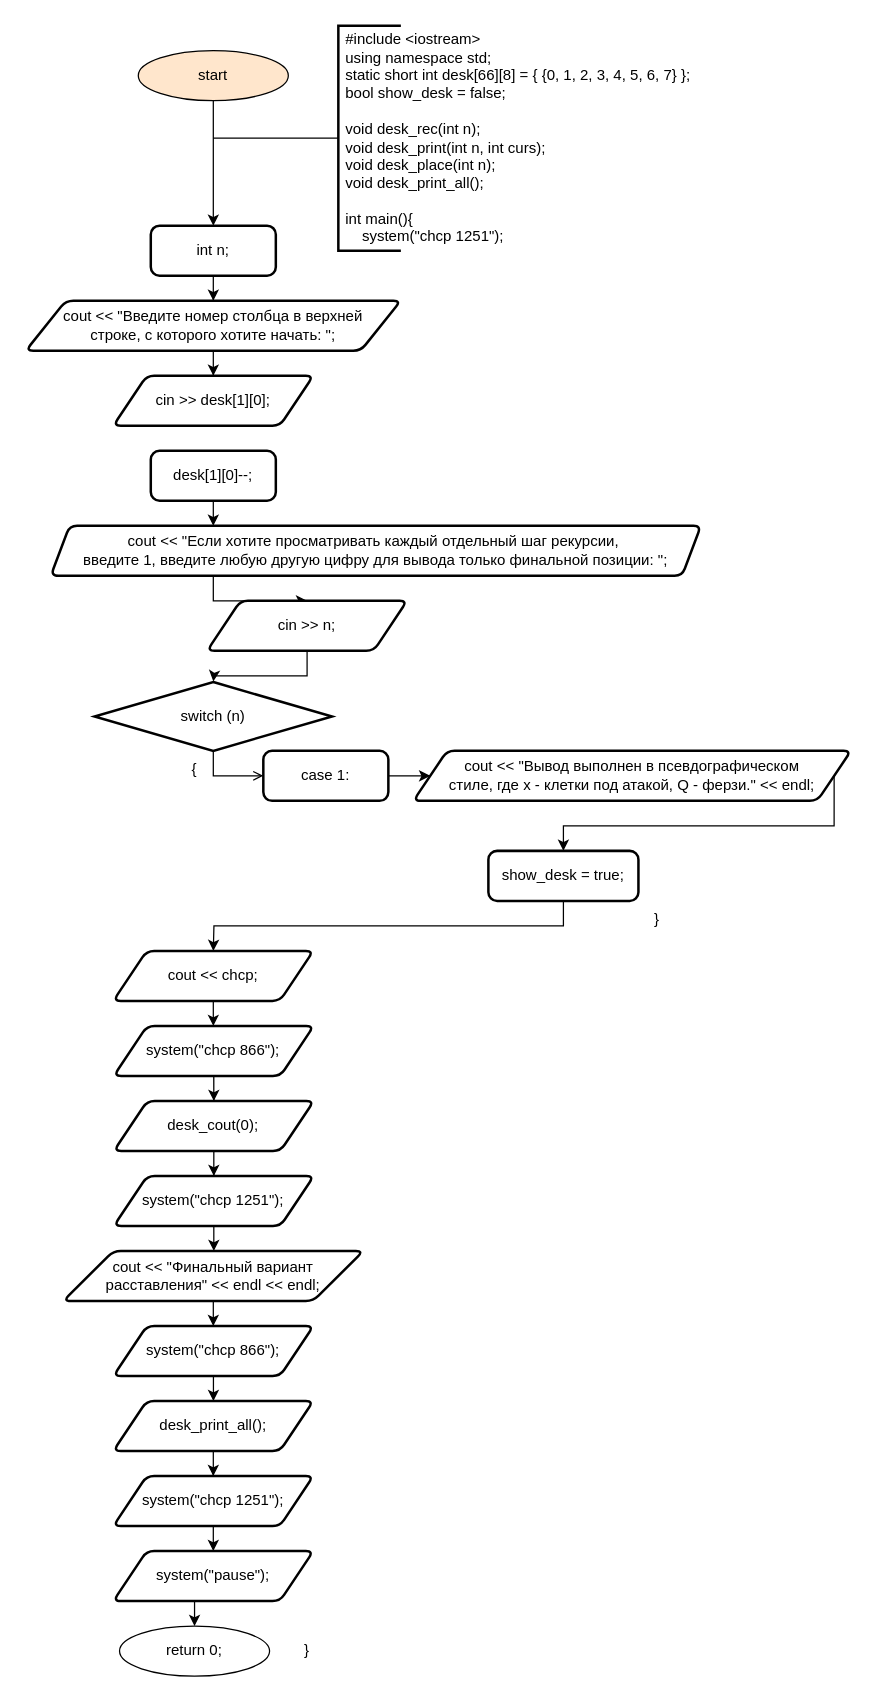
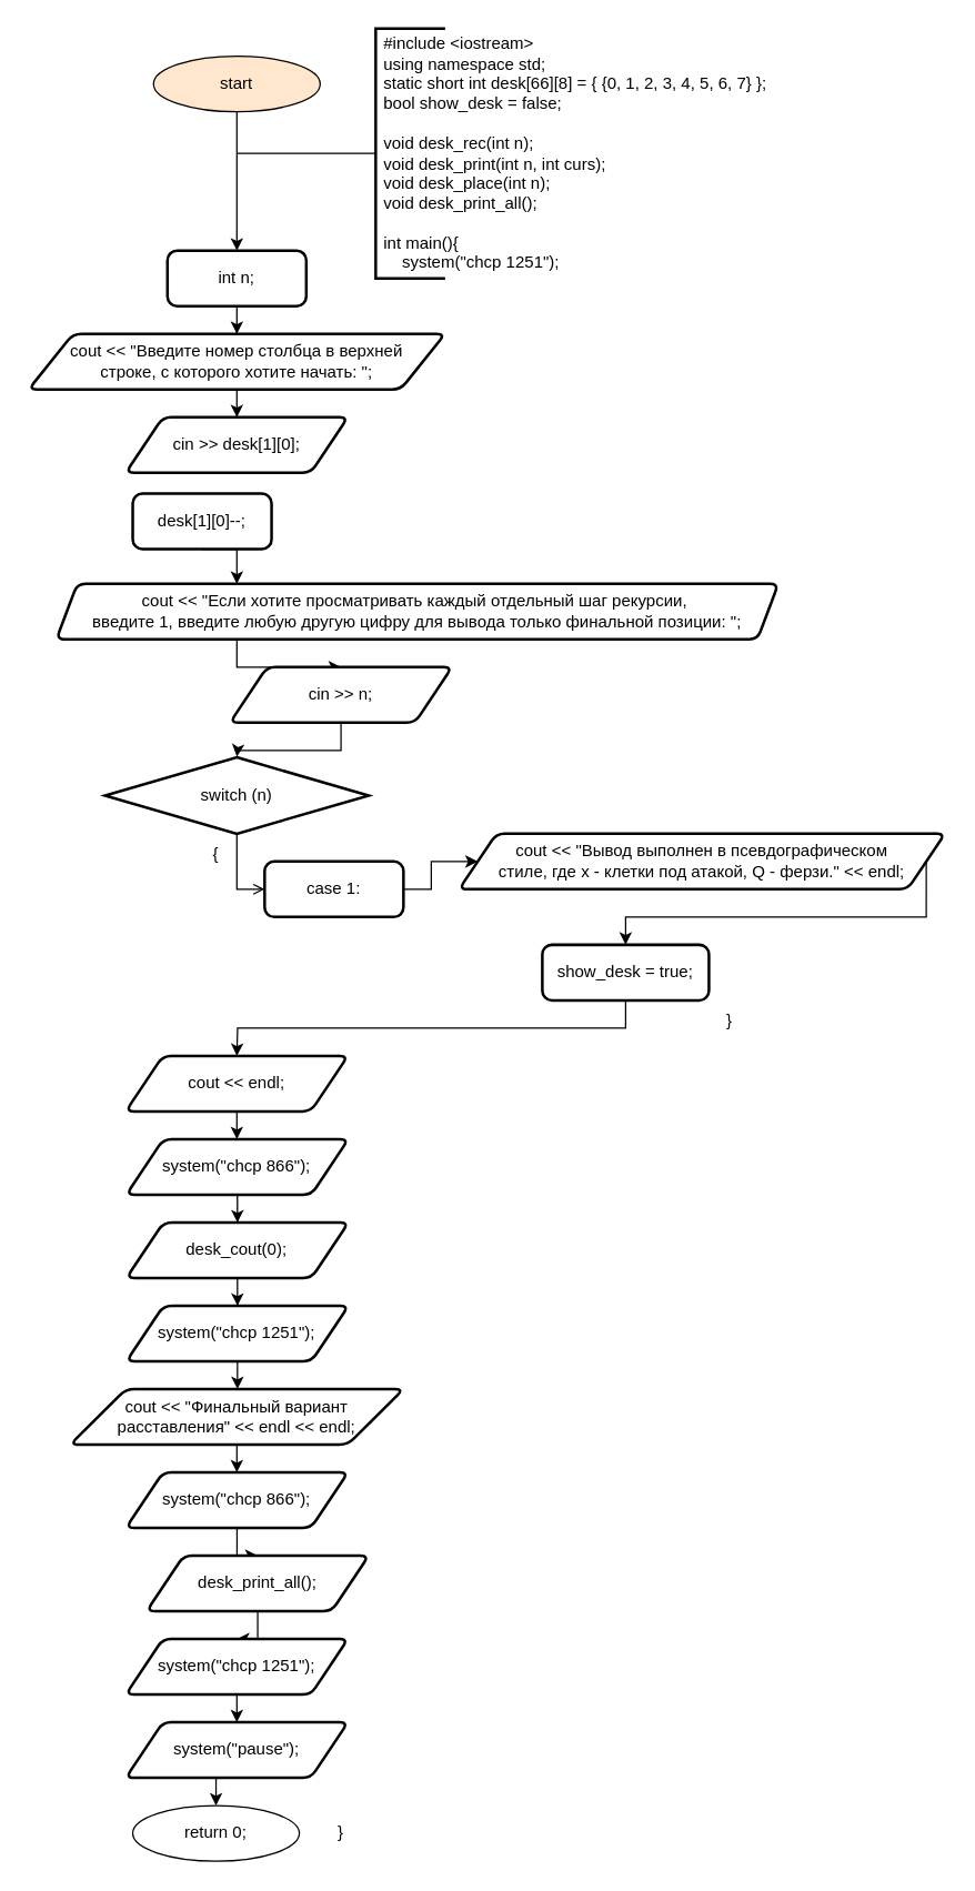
  <mxCell id="0" />
  <mxCell id="1" parent="0" />
  <mxCell id="2" value="start" style="ellipse;whiteSpace=wrap;html=1;fillColor=#ffe6cc;" vertex="1" parent="1"><mxGeometry x="110" y="40" width="120" height="40" as="geometry" /></mxCell>
  <mxCell id="3" value="" style="endArrow=classic;html=1;rounded=0;labelBackgroundColor=default;strokeColor=default;align=center;verticalAlign=middle;fontFamily=Helvetica;fontSize=11;fontColor=default;shape=connector;edgeStyle=orthogonalEdgeStyle;exitX=0.5;exitY=1;exitDx=0;exitDy=0;" edge="1" source="2" parent="1"><mxGeometry width="50" height="50" relative="1" as="geometry"><mxPoint x="220.29" y="150" as="sourcePoint" /><mxPoint x="170" y="180" as="targetPoint" /></mxGeometry></mxCell>
  <mxCell id="4" style="edgeStyle=orthogonalEdgeStyle;rounded=0;orthogonalLoop=1;jettySize=auto;html=1;exitX=0;exitY=0.5;exitDx=0;exitDy=0;exitPerimeter=0;endArrow=none;endFill=0;strokeWidth=1;" edge="1" source="5" parent="1"><mxGeometry relative="1" as="geometry"><mxPoint x="170" y="110" as="targetPoint" /><mxPoint x="230" y="110" as="sourcePoint" /></mxGeometry></mxCell>
  <mxCell id="5" value="" style="strokeWidth=2;html=1;shape=mxgraph.flowchart.annotation_1;align=left;pointerEvents=1;" vertex="1" parent="1"><mxGeometry x="270" y="20" width="50" height="180" as="geometry" /></mxCell>
  <mxCell id="6" value="#include &amp;lt;iostream&amp;gt;&lt;br&gt;using namespace std;&lt;br&gt;&lt;div&gt;static short int desk[66][8] = { {0, 1, 2, 3, 4, 5, 6, 7} };&lt;/div&gt;&lt;div&gt;bool show_desk = false;&lt;/div&gt;&lt;div&gt;&lt;br&gt;&lt;/div&gt;&lt;div&gt;&lt;div&gt;void desk_rec(int n);&lt;/div&gt;&lt;div&gt;void desk_print(int n, int curs);&lt;/div&gt;&lt;div&gt;void desk_place(int n);&lt;/div&gt;&lt;div&gt;void desk_print_all();&lt;/div&gt;&lt;/div&gt;&lt;div&gt;&lt;br&gt;&lt;/div&gt;int main(){&lt;br&gt;&lt;span style=&quot;&quot;&gt;&lt;span style=&quot;&quot;&gt;&amp;nbsp;&amp;nbsp;&amp;nbsp;&amp;nbsp;&lt;/span&gt;&lt;/span&gt;system(&quot;chcp 1251&quot;);" style="text;strokeColor=none;fillColor=none;align=left;verticalAlign=middle;spacingLeft=4;spacingRight=4;overflow=hidden;points=[[0,0.5],[1,0.5]];portConstraint=eastwest;rotatable=0;whiteSpace=wrap;html=1;" vertex="1" parent="1"><mxGeometry x="270" y="20" width="330" height="180" as="geometry" /></mxCell>
  <mxCell id="7" style="edgeStyle=orthogonalEdgeStyle;rounded=0;orthogonalLoop=1;jettySize=auto;html=1;exitX=0.5;exitY=1;exitDx=0;exitDy=0;" edge="1" parent="1" source="8" target="10"><mxGeometry relative="1" as="geometry"><mxPoint x="170" y="260" as="targetPoint" /></mxGeometry></mxCell>
  <mxCell id="8" value="int n;" style="rounded=1;whiteSpace=wrap;html=1;absoluteArcSize=1;arcSize=14;strokeWidth=2;" vertex="1" parent="1"><mxGeometry x="120" y="180" width="100" height="40" as="geometry" /></mxCell>
  <mxCell id="9" style="edgeStyle=orthogonalEdgeStyle;rounded=0;orthogonalLoop=1;jettySize=auto;html=1;exitX=0.5;exitY=1;exitDx=0;exitDy=0;" edge="1" parent="1" source="10" target="11"><mxGeometry relative="1" as="geometry"><mxPoint x="170" y="320" as="targetPoint" /></mxGeometry></mxCell>
  <mxCell id="10" value="cout &amp;lt;&amp;lt; &quot;Введите номер столбца в верхней &lt;br&gt;строке, с которого хотите начать: &quot;;" style="shape=parallelogram;html=1;strokeWidth=2;perimeter=parallelogramPerimeter;whiteSpace=wrap;rounded=1;arcSize=12;size=0.107;" vertex="1" parent="1"><mxGeometry x="20" y="240" width="300" height="40" as="geometry" /></mxCell>
  <mxCell id="11" value="cin &amp;gt;&amp;gt; desk[1][0];" style="shape=parallelogram;html=1;strokeWidth=2;perimeter=parallelogramPerimeter;whiteSpace=wrap;rounded=1;arcSize=12;size=0.167;" vertex="1" parent="1"><mxGeometry x="90" y="300" width="160" height="40" as="geometry" /></mxCell>
  <mxCell id="12" style="edgeStyle=orthogonalEdgeStyle;rounded=0;orthogonalLoop=1;jettySize=auto;html=1;exitX=0.5;exitY=1;exitDx=0;exitDy=0;entryX=0.25;entryY=0;entryDx=0;entryDy=0;" edge="1" parent="1" source="13" target="15"><mxGeometry relative="1" as="geometry"><mxPoint x="170" y="440" as="targetPoint" /></mxGeometry></mxCell>
- <mxCell id="13" value="desk[1][0]--;" style="rounded=1;whiteSpace=wrap;html=1;absoluteArcSize=1;arcSize=14;strokeWidth=2;" vertex="1" parent="1"><mxGeometry x="120" y="360" width="100" height="40" as="geometry" /></mxCell>
+ <mxCell id="13" value="desk[1][0]--;" style="rounded=1;whiteSpace=wrap;html=1;absoluteArcSize=1;arcSize=14;strokeWidth=2;" vertex="1" parent="1"><mxGeometry x="95" y="355" width="100" height="40" as="geometry" /></mxCell>
  <mxCell id="14" style="edgeStyle=orthogonalEdgeStyle;rounded=0;orthogonalLoop=1;jettySize=auto;html=1;exitX=0.25;exitY=1;exitDx=0;exitDy=0;" edge="1" parent="1" source="15" target="16"><mxGeometry relative="1" as="geometry"><mxPoint x="170" y="500" as="targetPoint" /></mxGeometry></mxCell>
  <mxCell id="15" value="&lt;div&gt;cout &amp;lt;&amp;lt; &quot;Если хотите просматривать каждый отдельный шаг рекурсии,&amp;nbsp;&lt;/div&gt;&lt;div&gt;введите 1, введите любую другую цифру для вывода только финальной позиции: &quot;;&lt;/div&gt;" style="shape=parallelogram;html=1;strokeWidth=2;perimeter=parallelogramPerimeter;whiteSpace=wrap;rounded=1;arcSize=12;size=0.029;" vertex="1" parent="1"><mxGeometry x="40" y="420" width="520" height="40" as="geometry" /></mxCell>
  <mxCell id="16" value="cin &gt;&gt; n;" style="shape=parallelogram;html=1;strokeWidth=2;perimeter=parallelogramPerimeter;whiteSpace=wrap;rounded=1;arcSize=12;size=0.167;" vertex="1" parent="1"><mxGeometry x="165" y="480" width="160" height="40" as="geometry" /></mxCell>
  <mxCell id="17" style="edgeStyle=orthogonalEdgeStyle;rounded=0;orthogonalLoop=1;jettySize=auto;html=1;exitX=0.5;exitY=1;exitDx=0;exitDy=0;entryX=0.5;entryY=0;entryDx=0;entryDy=0;entryPerimeter=0;" edge="1" parent="1" source="16"><mxGeometry relative="1" as="geometry"><mxPoint x="170" y="544.5" as="targetPoint" /></mxGeometry></mxCell>
  <mxCell id="18" style="edgeStyle=orthogonalEdgeStyle;rounded=0;orthogonalLoop=1;jettySize=auto;html=1;exitX=0.5;exitY=1;exitDx=0;exitDy=0;exitPerimeter=0;entryX=0;entryY=0.5;entryDx=0;entryDy=0;endArrow=open;" edge="1" source="19" target="21" parent="1"><mxGeometry relative="1" as="geometry"><mxPoint x="165.476" y="770" as="targetPoint" /></mxGeometry></mxCell>
  <mxCell id="19" value="switch (n)" style="strokeWidth=2;html=1;shape=mxgraph.flowchart.decision;whiteSpace=wrap;" vertex="1" parent="1"><mxGeometry x="75" y="545" width="190" height="55" as="geometry" /></mxCell>
  <mxCell id="20" style="edgeStyle=orthogonalEdgeStyle;rounded=0;orthogonalLoop=1;jettySize=auto;html=1;exitX=1;exitY=0.5;exitDx=0;exitDy=0;" edge="1" source="21" parent="1" target="23"><mxGeometry relative="1" as="geometry"><mxPoint x="350" y="620" as="targetPoint" /></mxGeometry></mxCell>
- <mxCell id="21" value="case 1:" style="rounded=1;whiteSpace=wrap;html=1;absoluteArcSize=1;arcSize=14;strokeWidth=2;" vertex="1" parent="1"><mxGeometry x="210" y="600" width="100" height="40" as="geometry" /></mxCell>
+ <mxCell id="21" value="case 1:" style="rounded=1;whiteSpace=wrap;html=1;absoluteArcSize=1;arcSize=14;strokeWidth=2;" vertex="1" parent="1"><mxGeometry x="190" y="620" width="100" height="40" as="geometry" /></mxCell>
  <mxCell id="22" style="edgeStyle=orthogonalEdgeStyle;rounded=0;orthogonalLoop=1;jettySize=auto;html=1;exitX=1;exitY=0.5;exitDx=0;exitDy=0;" edge="1" parent="1" source="23" target="25"><mxGeometry relative="1" as="geometry"><mxPoint x="690" y="640" as="targetPoint" /></mxGeometry></mxCell>
  <mxCell id="23" value="cout &amp;lt;&amp;lt; &quot;Вывод выполнен в псевдографическом &lt;br&gt;стиле,&amp;nbsp;где x - клетки под атакой, Q - ферзи.&quot; &amp;lt;&amp;lt; endl;" style="shape=parallelogram;html=1;strokeWidth=2;perimeter=parallelogramPerimeter;whiteSpace=wrap;rounded=1;arcSize=12;size=0.077;" vertex="1" parent="1"><mxGeometry x="330" y="600" width="350" height="40" as="geometry" /></mxCell>
  <mxCell id="24" style="edgeStyle=orthogonalEdgeStyle;rounded=0;orthogonalLoop=1;jettySize=auto;html=1;exitX=0.5;exitY=1;exitDx=0;exitDy=0;" edge="1" parent="1" source="25"><mxGeometry relative="1" as="geometry"><mxPoint x="170" y="760" as="targetPoint" /></mxGeometry></mxCell>
  <mxCell id="25" value="show_desk = true;" style="rounded=1;whiteSpace=wrap;html=1;absoluteArcSize=1;arcSize=14;strokeWidth=2;" vertex="1" parent="1"><mxGeometry x="390" y="680" width="120" height="40" as="geometry" /></mxCell>
  <mxCell id="26" value="{" style="text;html=1;strokeColor=none;fillColor=none;align=center;verticalAlign=middle;whiteSpace=wrap;rounded=0;" vertex="1" parent="1"><mxGeometry x="140" y="600" width="30" height="30" as="geometry" /></mxCell>
  <mxCell id="27" value="}" style="text;html=1;strokeColor=none;fillColor=none;align=center;verticalAlign=middle;whiteSpace=wrap;rounded=0;" vertex="1" parent="1"><mxGeometry x="510" y="720" width="30" height="30" as="geometry" /></mxCell>
  <mxCell id="28" style="edgeStyle=orthogonalEdgeStyle;rounded=0;orthogonalLoop=1;jettySize=auto;html=1;exitX=0.5;exitY=1;exitDx=0;exitDy=0;" edge="1" parent="1" source="29" target="31"><mxGeometry relative="1" as="geometry"><mxPoint x="170.353" y="840" as="targetPoint" /></mxGeometry></mxCell>
- <mxCell id="29" value="cout &amp;lt;&amp;lt; chcp;" style="shape=parallelogram;html=1;strokeWidth=2;perimeter=parallelogramPerimeter;whiteSpace=wrap;rounded=1;arcSize=12;size=0.167;" vertex="1" parent="1"><mxGeometry x="90" y="760" width="160" height="40" as="geometry" /></mxCell>
+ <mxCell id="29" value="cout &amp;lt;&amp;lt; endl;" style="shape=parallelogram;html=1;strokeWidth=2;perimeter=parallelogramPerimeter;whiteSpace=wrap;rounded=1;arcSize=12;size=0.167;" vertex="1" parent="1"><mxGeometry x="90" y="760" width="160" height="40" as="geometry" /></mxCell>
  <mxCell id="30" style="edgeStyle=orthogonalEdgeStyle;rounded=0;orthogonalLoop=1;jettySize=auto;html=1;exitX=0.5;exitY=1;exitDx=0;exitDy=0;" edge="1" parent="1" source="31" target="33"><mxGeometry relative="1" as="geometry"><mxPoint x="170.429" y="900" as="targetPoint" /></mxGeometry></mxCell>
  <mxCell id="31" value="system(&quot;chcp 866&quot;);" style="shape=parallelogram;html=1;strokeWidth=2;perimeter=parallelogramPerimeter;whiteSpace=wrap;rounded=1;arcSize=12;size=0.167;" vertex="1" parent="1"><mxGeometry x="90.353" y="820" width="160" height="40" as="geometry" /></mxCell>
  <mxCell id="32" style="edgeStyle=orthogonalEdgeStyle;rounded=0;orthogonalLoop=1;jettySize=auto;html=1;exitX=0.5;exitY=1;exitDx=0;exitDy=0;" edge="1" parent="1" source="33" target="35"><mxGeometry relative="1" as="geometry"><mxPoint x="170.429" y="960" as="targetPoint" /></mxGeometry></mxCell>
  <mxCell id="33" value="desk_cout(0);" style="shape=parallelogram;html=1;strokeWidth=2;perimeter=parallelogramPerimeter;whiteSpace=wrap;rounded=1;arcSize=12;size=0.167;" vertex="1" parent="1"><mxGeometry x="90.429" y="880" width="160" height="40" as="geometry" /></mxCell>
  <mxCell id="34" style="edgeStyle=orthogonalEdgeStyle;rounded=0;orthogonalLoop=1;jettySize=auto;html=1;exitX=0.5;exitY=1;exitDx=0;exitDy=0;" edge="1" parent="1" source="35" target="37"><mxGeometry relative="1" as="geometry"><mxPoint x="170" y="1020" as="targetPoint" /></mxGeometry></mxCell>
  <mxCell id="35" value="system(&quot;chcp 1251&quot;);" style="shape=parallelogram;html=1;strokeWidth=2;perimeter=parallelogramPerimeter;whiteSpace=wrap;rounded=1;arcSize=12;size=0.167;" vertex="1" parent="1"><mxGeometry x="90.429" y="940" width="160" height="40" as="geometry" /></mxCell>
  <mxCell id="36" style="edgeStyle=orthogonalEdgeStyle;rounded=0;orthogonalLoop=1;jettySize=auto;html=1;exitX=0.5;exitY=1;exitDx=0;exitDy=0;" edge="1" parent="1" source="37" target="39"><mxGeometry relative="1" as="geometry"><mxPoint x="170.103" y="1080" as="targetPoint" /></mxGeometry></mxCell>
  <mxCell id="37" value="cout &lt;&lt; &quot;Финальный вариант расставления&quot; &lt;&lt; endl &lt;&lt; endl;" style="shape=parallelogram;html=1;strokeWidth=2;perimeter=parallelogramPerimeter;whiteSpace=wrap;rounded=1;arcSize=12;size=0.167;" vertex="1" parent="1"><mxGeometry x="50" y="1000" width="240" height="40" as="geometry" /></mxCell>
  <mxCell id="38" style="edgeStyle=orthogonalEdgeStyle;rounded=0;orthogonalLoop=1;jettySize=auto;html=1;exitX=0.5;exitY=1;exitDx=0;exitDy=0;" edge="1" parent="1" source="39" target="41"><mxGeometry relative="1" as="geometry"><mxPoint x="170" y="1140" as="targetPoint" /></mxGeometry></mxCell>
  <mxCell id="39" value="system(&quot;chcp 866&quot;);" style="shape=parallelogram;html=1;strokeWidth=2;perimeter=parallelogramPerimeter;whiteSpace=wrap;rounded=1;arcSize=12;size=0.167;" vertex="1" parent="1"><mxGeometry x="90.103" y="1060" width="160" height="40" as="geometry" /></mxCell>
  <mxCell id="40" style="edgeStyle=orthogonalEdgeStyle;rounded=0;orthogonalLoop=1;jettySize=auto;html=1;exitX=0.5;exitY=1;exitDx=0;exitDy=0;" edge="1" parent="1" source="41" target="43"><mxGeometry relative="1" as="geometry"><mxPoint x="170" y="1200" as="targetPoint" /></mxGeometry></mxCell>
- <mxCell id="41" value="desk_print_all();" style="shape=parallelogram;html=1;strokeWidth=2;perimeter=parallelogramPerimeter;whiteSpace=wrap;rounded=1;arcSize=12;size=0.167;" vertex="1" parent="1"><mxGeometry x="90" y="1120" width="160" height="40" as="geometry" /></mxCell>
+ <mxCell id="41" value="desk_print_all();" style="shape=parallelogram;html=1;strokeWidth=2;perimeter=parallelogramPerimeter;whiteSpace=wrap;rounded=1;arcSize=12;size=0.167;" vertex="1" parent="1"><mxGeometry x="105" y="1120" width="160" height="40" as="geometry" /></mxCell>
  <mxCell id="42" style="edgeStyle=orthogonalEdgeStyle;rounded=0;orthogonalLoop=1;jettySize=auto;html=1;exitX=0.5;exitY=1;exitDx=0;exitDy=0;entryX=0.5;entryY=0;entryDx=0;entryDy=0;" edge="1" parent="1" source="43" target="45"><mxGeometry relative="1" as="geometry" /></mxCell>
  <mxCell id="43" value="system(&quot;chcp 1251&quot;);" style="shape=parallelogram;html=1;strokeWidth=2;perimeter=parallelogramPerimeter;whiteSpace=wrap;rounded=1;arcSize=12;size=0.167;" vertex="1" parent="1"><mxGeometry x="90" y="1180" width="160" height="40" as="geometry" /></mxCell>
  <mxCell id="44" style="edgeStyle=orthogonalEdgeStyle;rounded=0;orthogonalLoop=1;jettySize=auto;html=1;exitX=0.5;exitY=1;exitDx=0;exitDy=0;entryX=0.5;entryY=0;entryDx=0;entryDy=0;" edge="1" parent="1" source="45" target="46"><mxGeometry relative="1" as="geometry" /></mxCell>
  <mxCell id="45" value="system(&quot;pause&quot;);" style="shape=parallelogram;html=1;strokeWidth=2;perimeter=parallelogramPerimeter;whiteSpace=wrap;rounded=1;arcSize=12;size=0.167;" vertex="1" parent="1"><mxGeometry x="90" y="1240" width="160" height="40" as="geometry" /></mxCell>
  <mxCell id="46" value="return 0;" style="ellipse;whiteSpace=wrap;html=1;" vertex="1" parent="1"><mxGeometry x="95" y="1300" width="120" height="40" as="geometry" /></mxCell>
  <mxCell id="47" value="}" style="text;html=1;strokeColor=none;fillColor=none;align=center;verticalAlign=middle;whiteSpace=wrap;rounded=0;" vertex="1" parent="1"><mxGeometry x="230" y="1305" width="30" height="30" as="geometry" /></mxCell>
